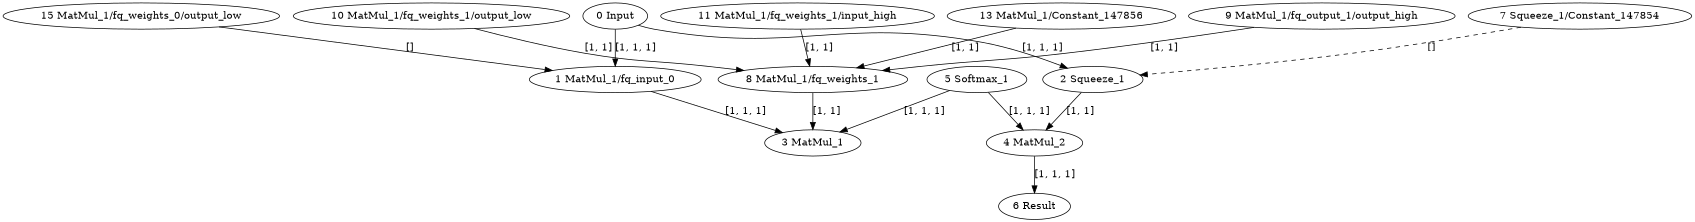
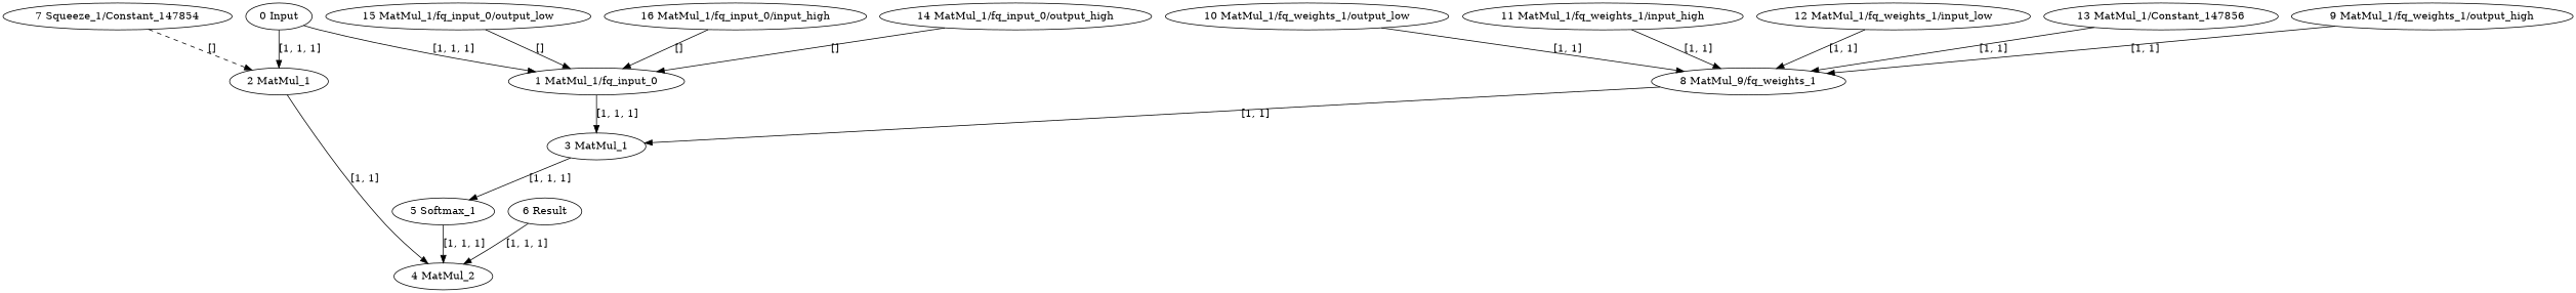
  strict digraph {
    node [type=Constant]
    edge [style=solid]
    "0 Input" [type=Parameter]
    "1 MatMul_1/fq_input_0" [type=FakeQuantize]
-   "2 Squeeze_1" [type=Squeeze]
+   "2 Squeeze_1" [type=Squeeze label="2 MatMul_1"]
    "3 MatMul_1" [type=MatMul]
    "4 MatMul_2" [type=MatMul]
    "5 Softmax_1" [type=Softmax]
    "6 Result" [type=Result]
    "7 Squeeze_1/Constant_147854"
-   "8 MatMul_1/fq_weights_1" [type=FakeQuantize]
-   "9 MatMul_1/fq_weights_1/output_high" [label="9 MatMul_1/fq_output_1/output_high"]
+   "8 MatMul_1/fq_weights_1" [type=FakeQuantize label="8 MatMul_9/fq_weights_1"]
+   "9 MatMul_1/fq_weights_1/output_high"
    "10 MatMul_1/fq_weights_1/output_low"
    "11 MatMul_1/fq_weights_1/input_high"
+   "12 MatMul_1/fq_weights_1/input_low"
    "13 MatMul_1/Constant_147856"
-   "15 MatMul_1/fq_input_0/output_low" [label="15 MatMul_1/fq_weights_0/output_low"]
+   "14 MatMul_1/fq_input_0/output_high"
+   "15 MatMul_1/fq_input_0/output_low"
+   "16 MatMul_1/fq_input_0/input_high"
    "0 Input" -> "1 MatMul_1/fq_input_0" [label="[1, 1, 1]"]
    "0 Input" -> "2 Squeeze_1" [label="[1, 1, 1]"]
    "1 MatMul_1/fq_input_0" -> "3 MatMul_1" [label="[1, 1, 1]"]
    "2 Squeeze_1" -> "4 MatMul_2" [label="[1, 1]"]
-   "5 Softmax_1" -> "3 MatMul_1" [label="[1, 1, 1]"]
-   "4 MatMul_2" -> "6 Result" [label="[1, 1, 1]"]
+   "3 MatMul_1" -> "5 Softmax_1" [label="[1, 1, 1]"]
+   "6 Result" -> "4 MatMul_2" [label="[1, 1, 1]"]
    "5 Softmax_1" -> "4 MatMul_2" [label="[1, 1, 1]"]
    "7 Squeeze_1/Constant_147854" -> "2 Squeeze_1" [label="[]" style=dashed]
    "8 MatMul_1/fq_weights_1" -> "3 MatMul_1" [label="[1, 1]"]
    "9 MatMul_1/fq_weights_1/output_high" -> "8 MatMul_1/fq_weights_1" [label="[1, 1]"]
    "10 MatMul_1/fq_weights_1/output_low" -> "8 MatMul_1/fq_weights_1" [label="[1, 1]"]
    "11 MatMul_1/fq_weights_1/input_high" -> "8 MatMul_1/fq_weights_1" [label="[1, 1]"]
+   "12 MatMul_1/fq_weights_1/input_low" -> "8 MatMul_1/fq_weights_1" [label="[1, 1]"]
    "13 MatMul_1/Constant_147856" -> "8 MatMul_1/fq_weights_1" [label="[1, 1]"]
+   "14 MatMul_1/fq_input_0/output_high" -> "1 MatMul_1/fq_input_0" [label="[]"]
    "15 MatMul_1/fq_input_0/output_low" -> "1 MatMul_1/fq_input_0" [label="[]"]
+   "16 MatMul_1/fq_input_0/input_high" -> "1 MatMul_1/fq_input_0" [label="[]"]
  }
